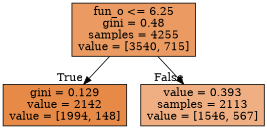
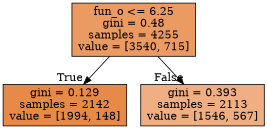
  digraph {
    node [color=black shape=box style=filled]
    edge [labeldistance=2.5]
    n1 [fillcolor="#e58139cb" label="fun_o <= 6.25\ngini = 0.48\nsamples = 4255\nvalue = [3540, 715]"]
-   n2 [fillcolor="#e58139ec" label="gini = 0.129\nvalue = 2142\nvalue = [1994, 148]"]
-   n3 [fillcolor="#e58139a1" label="value = 0.393\nsamples = 2113\nvalue = [1546, 567]"]
+   n2 [fillcolor="#e58139ec" label="gini = 0.129\nsamples = 2142\nvalue = [1994, 148]"]
+   n3 [fillcolor="#e58139a1" label="gini = 0.393\nsamples = 2113\nvalue = [1546, 567]"]
    n1 -> n2 [headlabel=True labelangle=45]
    n1 -> n3 [headlabel=False labelangle=-45]
  }
